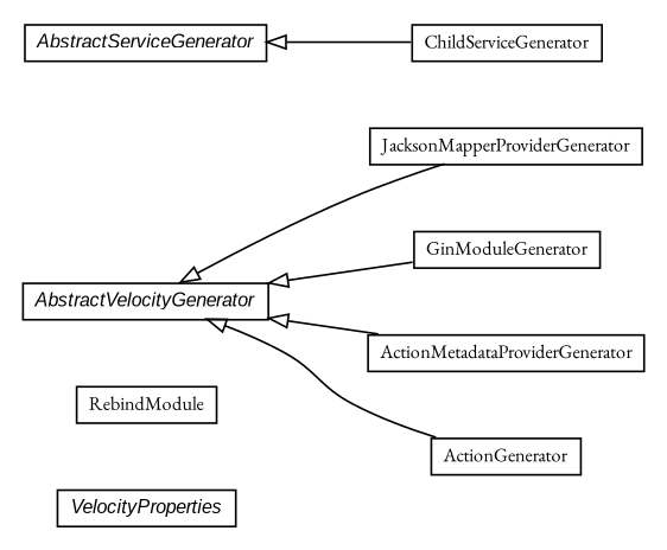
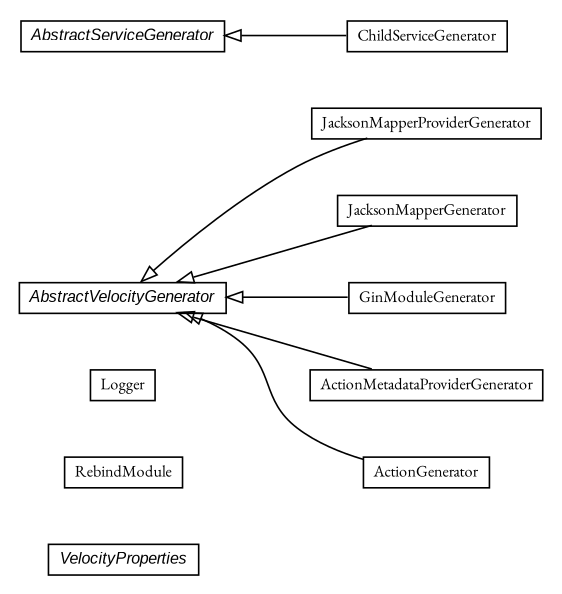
  digraph {
    fontname="EB Garamond"
    nodesep=0.25
    rankdir=LR
    ranksep=0.5
    node [fontcolor=black fontname="EB Garamond" fontsize=10.0 shape=plaintext]
    edge [arrowtail=empty dir=back fontname="EB Garamond" fontsize=10 headport=p labelfontname=arial labelfontsize=10 tailport=p]
    n1 [label=<<table title="com.gwtplatform.dispatch.rest.rebind.VelocityProperties" border="0" cellborder="1" cellspacing="0" cellpadding="2" port="p" href="./VelocityProperties.html"> 		<tr><td><table border="0" cellspacing="0" cellpadding="1"> <tr><td align="center" balign="center"><font face="arial italic"> VelocityProperties </font></td></tr> 		</table></td></tr> 		</table>>]
    n2 [label=<<table title="com.gwtplatform.dispatch.rest.rebind.RebindModule" border="0" cellborder="1" cellspacing="0" cellpadding="2" port="p" href="./RebindModule.html"> 		<tr><td><table border="0" cellspacing="0" cellpadding="1"> <tr><td align="center" balign="center"> RebindModule </td></tr> 		</table></td></tr> 		</table>>]
+   n3 [label=<<table title="com.gwtplatform.dispatch.rest.rebind.Logger" border="0" cellborder="1" cellspacing="0" cellpadding="2" port="p" href="./Logger.html"> 		<tr><td><table border="0" cellspacing="0" cellpadding="1"> <tr><td align="center" balign="center"> Logger </td></tr> 		</table></td></tr> 		</table>>]
    n4 [label=<<table title="com.gwtplatform.dispatch.rest.rebind.JacksonMapperProviderGenerator" border="0" cellborder="1" cellspacing="0" cellpadding="2" port="p" href="./JacksonMapperProviderGenerator.html"> 		<tr><td><table border="0" cellspacing="0" cellpadding="1"> <tr><td align="center" balign="center"> JacksonMapperProviderGenerator </td></tr> 		</table></td></tr> 		</table>>]
+   n5 [label=<<table title="com.gwtplatform.dispatch.rest.rebind.JacksonMapperGenerator" border="0" cellborder="1" cellspacing="0" cellpadding="2" port="p" href="./JacksonMapperGenerator.html"> 		<tr><td><table border="0" cellspacing="0" cellpadding="1"> <tr><td align="center" balign="center"> JacksonMapperGenerator </td></tr> 		</table></td></tr> 		</table>>]
    n6 [label=<<table title="com.gwtplatform.dispatch.rest.rebind.GinModuleGenerator" border="0" cellborder="1" cellspacing="0" cellpadding="2" port="p" href="./GinModuleGenerator.html"> 		<tr><td><table border="0" cellspacing="0" cellpadding="1"> <tr><td align="center" balign="center"> GinModuleGenerator </td></tr> 		</table></td></tr> 		</table>>]
    n7 [label=<<table title="com.gwtplatform.dispatch.rest.rebind.ChildServiceGenerator" border="0" cellborder="1" cellspacing="0" cellpadding="2" port="p" href="./ChildServiceGenerator.html"> 		<tr><td><table border="0" cellspacing="0" cellpadding="1"> <tr><td align="center" balign="center"> ChildServiceGenerator </td></tr> 		</table></td></tr> 		</table>>]
    n8 [label=<<table title="com.gwtplatform.dispatch.rest.rebind.ActionMetadataProviderGenerator" border="0" cellborder="1" cellspacing="0" cellpadding="2" port="p" href="./ActionMetadataProviderGenerator.html"> 		<tr><td><table border="0" cellspacing="0" cellpadding="1"> <tr><td align="center" balign="center"> ActionMetadataProviderGenerator </td></tr> 		</table></td></tr> 		</table>>]
    n9 [label=<<table title="com.gwtplatform.dispatch.rest.rebind.ActionGenerator" border="0" cellborder="1" cellspacing="0" cellpadding="2" port="p" href="./ActionGenerator.html"> 		<tr><td><table border="0" cellspacing="0" cellpadding="1"> <tr><td align="center" balign="center"> ActionGenerator </td></tr> 		</table></td></tr> 		</table>>]
    n10 [label=<<table title="com.gwtplatform.dispatch.rest.rebind.AbstractVelocityGenerator" border="0" cellborder="1" cellspacing="0" cellpadding="2" port="p" href="./AbstractVelocityGenerator.html"> 		<tr><td><table border="0" cellspacing="0" cellpadding="1"> <tr><td align="center" balign="center"><font face="arial italic"> AbstractVelocityGenerator </font></td></tr> 		</table></td></tr> 		</table>>]
    n11 [label=<<table title="com.gwtplatform.dispatch.rest.rebind.AbstractServiceGenerator" border="0" cellborder="1" cellspacing="0" cellpadding="2" port="p" href="./AbstractServiceGenerator.html"> 		<tr><td><table border="0" cellspacing="0" cellpadding="1"> <tr><td align="center" balign="center"><font face="arial italic"> AbstractServiceGenerator </font></td></tr> 		</table></td></tr> 		</table>>]
    n10 -> n4
+   n10 -> n5
    n10 -> n6
    n10 -> n8
    n10 -> n9
    n11 -> n7
  }
